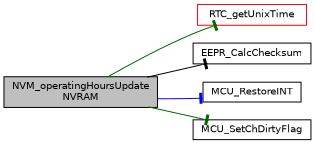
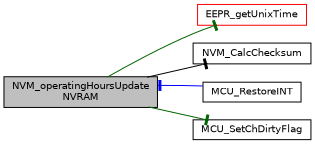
  digraph {
    rankdir=LR
    node [color=black fillcolor=white fontname=Helvetica fontsize=10 shape=record style=filled]
    edge [arrowhead=tee color=darkgreen fontname=Helvetica fontsize=10 labelfontname=Helvetica labelfontsize=10 style=solid]
    n1 [fillcolor=grey75 fontcolor=black height=0.2 label="NVM_operatingHoursUpdate\lNVRAM" width=0.4]
-   n2 [color=red height=0.2 label=RTC_getUnixTime width=0.4]
-   n3 [height=0.2 label=EEPR_CalcChecksum width=0.4]
+   n2 [color=red height=0.2 label=EEPR_getUnixTime width=0.4]
+   n3 [height=0.2 label=NVM_CalcChecksum width=0.4]
    n4 [height=0.2 label=MCU_RestoreINT width=0.4]
    n5 [height=0.2 label=MCU_SetChDirtyFlag width=0.4]
    n1 -> n2
    n1 -> n3 [color=black]
-   n1 -> n4 [color=blue]
+   n4 -> n1 [color=blue]
    n1 -> n5
  }
